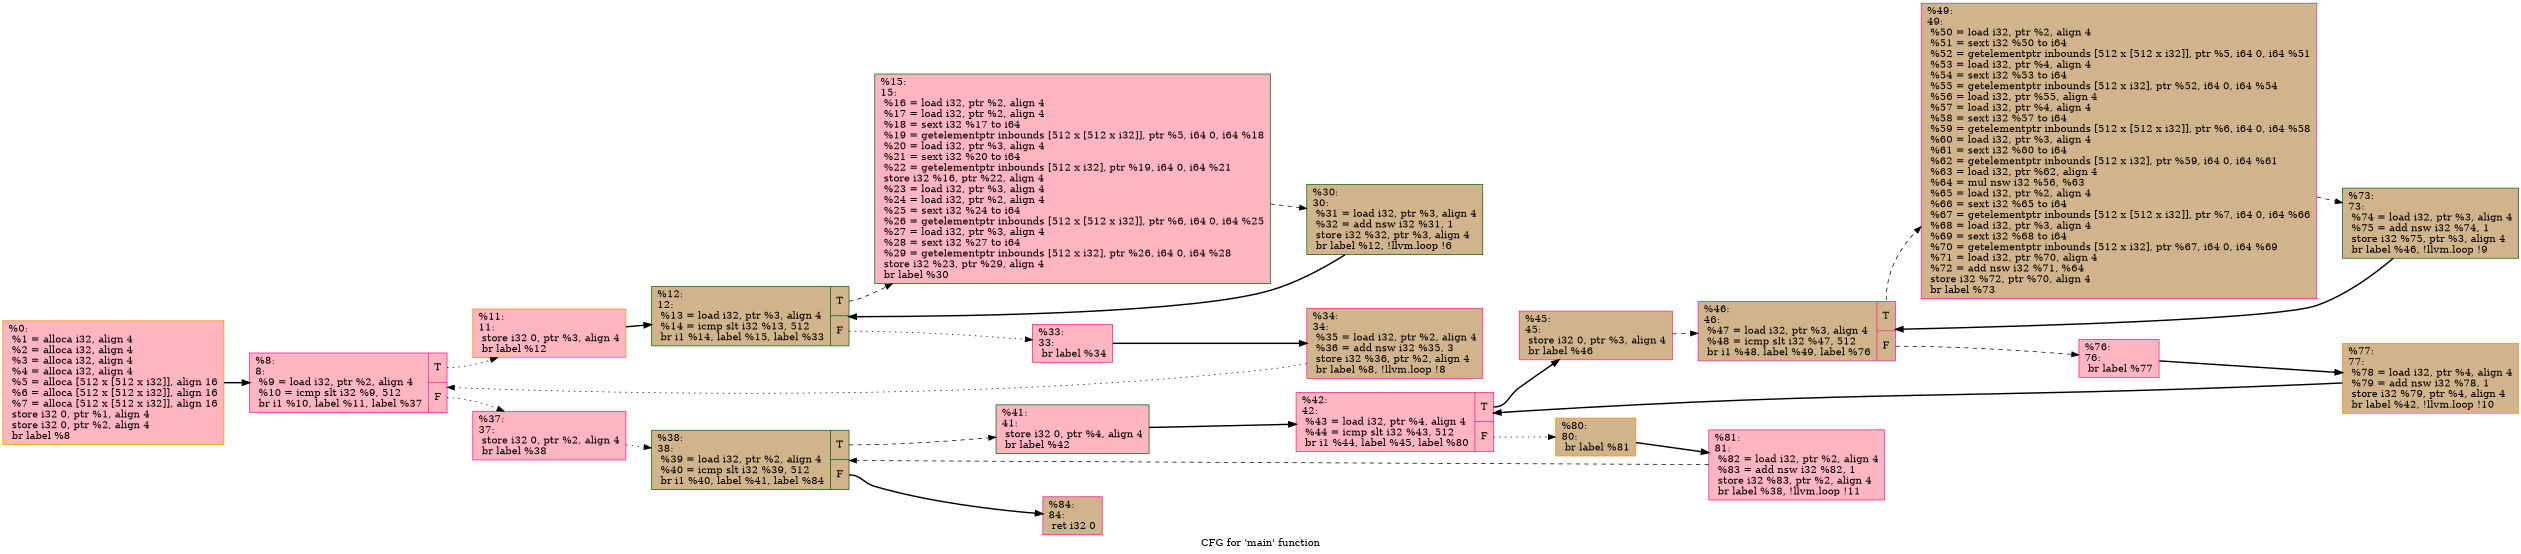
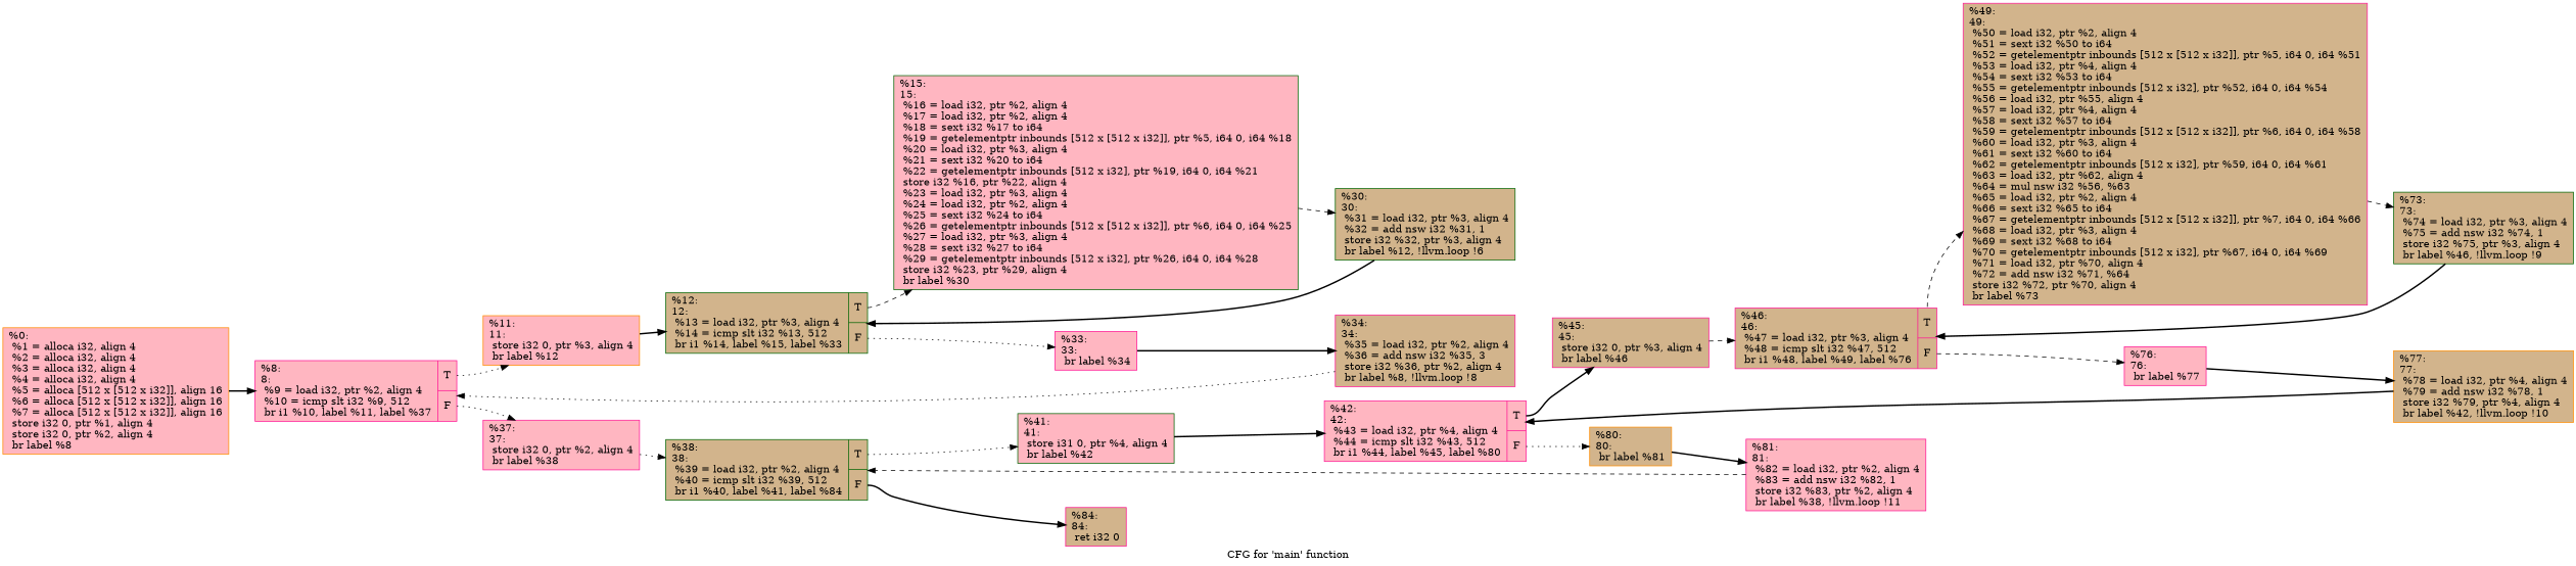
  digraph {
    fontname="DejaVu Serif"
    label="CFG for 'main' function"
    rankdir=LR
    node [color=deeppink fillcolor=tan fontname="DejaVu Serif" shape=record style=filled]
    edge [fontname="DejaVu Serif" style=bold]
    n1 [color=darkorange fillcolor=lightpink label="{%0:\l  %1 = alloca i32, align 4\l  %2 = alloca i32, align 4\l  %3 = alloca i32, align 4\l  %4 = alloca i32, align 4\l  %5 = alloca [512 x [512 x i32]], align 16\l  %6 = alloca [512 x [512 x i32]], align 16\l  %7 = alloca [512 x [512 x i32]], align 16\l  store i32 0, ptr %1, align 4\l  store i32 0, ptr %2, align 4\l  br label %8\l}"]
    n2 [fillcolor=lightpink label="{%8:\l8:                                                \l  %9 = load i32, ptr %2, align 4\l  %10 = icmp slt i32 %9, 512\l  br i1 %10, label %11, label %37\l|{<s0>T|<s1>F}}"]
    n3 [color=darkorange fillcolor=lightpink label="{%11:\l11:                                               \l  store i32 0, ptr %3, align 4\l  br label %12\l}"]
    n4 [fillcolor=lightpink label="{%37:\l37:                                               \l  store i32 0, ptr %2, align 4\l  br label %38\l}"]
    n5 [color=darkgreen label="{%12:\l12:                                               \l  %13 = load i32, ptr %3, align 4\l  %14 = icmp slt i32 %13, 512\l  br i1 %14, label %15, label %33\l|{<s0>T|<s1>F}}"]
    n6 [color=darkgreen label="{%38:\l38:                                               \l  %39 = load i32, ptr %2, align 4\l  %40 = icmp slt i32 %39, 512\l  br i1 %40, label %41, label %84\l|{<s0>T|<s1>F}}"]
    n7 [color=darkgreen fillcolor=lightpink label="{%15:\l15:                                               \l  %16 = load i32, ptr %2, align 4\l  %17 = load i32, ptr %2, align 4\l  %18 = sext i32 %17 to i64\l  %19 = getelementptr inbounds [512 x [512 x i32]], ptr %5, i64 0, i64 %18\l  %20 = load i32, ptr %3, align 4\l  %21 = sext i32 %20 to i64\l  %22 = getelementptr inbounds [512 x i32], ptr %19, i64 0, i64 %21\l  store i32 %16, ptr %22, align 4\l  %23 = load i32, ptr %3, align 4\l  %24 = load i32, ptr %2, align 4\l  %25 = sext i32 %24 to i64\l  %26 = getelementptr inbounds [512 x [512 x i32]], ptr %6, i64 0, i64 %25\l  %27 = load i32, ptr %3, align 4\l  %28 = sext i32 %27 to i64\l  %29 = getelementptr inbounds [512 x i32], ptr %26, i64 0, i64 %28\l  store i32 %23, ptr %29, align 4\l  br label %30\l}"]
    n8 [fillcolor=lightpink label="{%33:\l33:                                               \l  br label %34\l}"]
-   n9 [color=darkgreen fillcolor=lightpink label="{%41:\l41:                                               \l  store i32 0, ptr %4, align 4\l  br label %42\l}"]
+   n9 [color=darkgreen fillcolor=lightpink label="{%41:\l41:                                               \l  store i31 0, ptr %4, align 4\l  br label %42\l}"]
    n10 [label="{%84:\l84:                                               \l  ret i32 0\l}"]
    n11 [color=darkgreen label="{%30:\l30:                                               \l  %31 = load i32, ptr %3, align 4\l  %32 = add nsw i32 %31, 1\l  store i32 %32, ptr %3, align 4\l  br label %12, !llvm.loop !6\l}"]
    n12 [label="{%34:\l34:                                               \l  %35 = load i32, ptr %2, align 4\l  %36 = add nsw i32 %35, 3\l  store i32 %36, ptr %2, align 4\l  br label %8, !llvm.loop !8\l}"]
    n13 [fillcolor=lightpink label="{%42:\l42:                                               \l  %43 = load i32, ptr %4, align 4\l  %44 = icmp slt i32 %43, 512\l  br i1 %44, label %45, label %80\l|{<s0>T|<s1>F}}"]
    n14 [label="{%45:\l45:                                               \l  store i32 0, ptr %3, align 4\l  br label %46\l}"]
    n15 [color=darkorange label="{%80:\l80:                                               \l  br label %81\l}"]
    n16 [label="{%46:\l46:                                               \l  %47 = load i32, ptr %3, align 4\l  %48 = icmp slt i32 %47, 512\l  br i1 %48, label %49, label %76\l|{<s0>T|<s1>F}}"]
    n17 [fillcolor=lightpink label="{%81:\l81:                                               \l  %82 = load i32, ptr %2, align 4\l  %83 = add nsw i32 %82, 1\l  store i32 %83, ptr %2, align 4\l  br label %38, !llvm.loop !11\l}"]
    n18 [label="{%49:\l49:                                               \l  %50 = load i32, ptr %2, align 4\l  %51 = sext i32 %50 to i64\l  %52 = getelementptr inbounds [512 x [512 x i32]], ptr %5, i64 0, i64 %51\l  %53 = load i32, ptr %4, align 4\l  %54 = sext i32 %53 to i64\l  %55 = getelementptr inbounds [512 x i32], ptr %52, i64 0, i64 %54\l  %56 = load i32, ptr %55, align 4\l  %57 = load i32, ptr %4, align 4\l  %58 = sext i32 %57 to i64\l  %59 = getelementptr inbounds [512 x [512 x i32]], ptr %6, i64 0, i64 %58\l  %60 = load i32, ptr %3, align 4\l  %61 = sext i32 %60 to i64\l  %62 = getelementptr inbounds [512 x i32], ptr %59, i64 0, i64 %61\l  %63 = load i32, ptr %62, align 4\l  %64 = mul nsw i32 %56, %63\l  %65 = load i32, ptr %2, align 4\l  %66 = sext i32 %65 to i64\l  %67 = getelementptr inbounds [512 x [512 x i32]], ptr %7, i64 0, i64 %66\l  %68 = load i32, ptr %3, align 4\l  %69 = sext i32 %68 to i64\l  %70 = getelementptr inbounds [512 x i32], ptr %67, i64 0, i64 %69\l  %71 = load i32, ptr %70, align 4\l  %72 = add nsw i32 %71, %64\l  store i32 %72, ptr %70, align 4\l  br label %73\l}"]
    n19 [fillcolor=lightpink label="{%76:\l76:                                               \l  br label %77\l}"]
    n20 [color=darkgreen label="{%73:\l73:                                               \l  %74 = load i32, ptr %3, align 4\l  %75 = add nsw i32 %74, 1\l  store i32 %75, ptr %3, align 4\l  br label %46, !llvm.loop !9\l}"]
    n21 [color=darkorange label="{%77:\l77:                                               \l  %78 = load i32, ptr %4, align 4\l  %79 = add nsw i32 %78, 1\l  store i32 %79, ptr %4, align 4\l  br label %42, !llvm.loop !10\l}"]
    n1 -> n2
    n2 -> n3 [style=dotted tailport=s0]
    n2 -> n4 [style=dotted tailport=s1]
    n3 -> n5
    n4 -> n6 [style=dotted]
    n5 -> n7 [style=dashed tailport=s0]
    n5 -> n8 [style=dotted tailport=s1]
-   n6 -> n9 [style=dashed tailport=s0]
+   n6 -> n9 [style=dotted tailport=s0]
    n6 -> n10 [tailport=s1]
    n7 -> n11 [style=dashed]
    n8 -> n12
    n9 -> n13
    n11 -> n5
    n12 -> n2 [style=dotted]
    n13 -> n14 [tailport=s0]
    n13 -> n15 [style=dotted tailport=s1]
    n14 -> n16 [style=dashed]
    n15 -> n17
    n16 -> n18 [style=dashed tailport=s0]
    n16 -> n19 [style=dashed tailport=s1]
    n17 -> n6 [style=dashed]
    n18 -> n20 [style=dashed]
    n19 -> n21
    n20 -> n16
    n21 -> n13
  }
